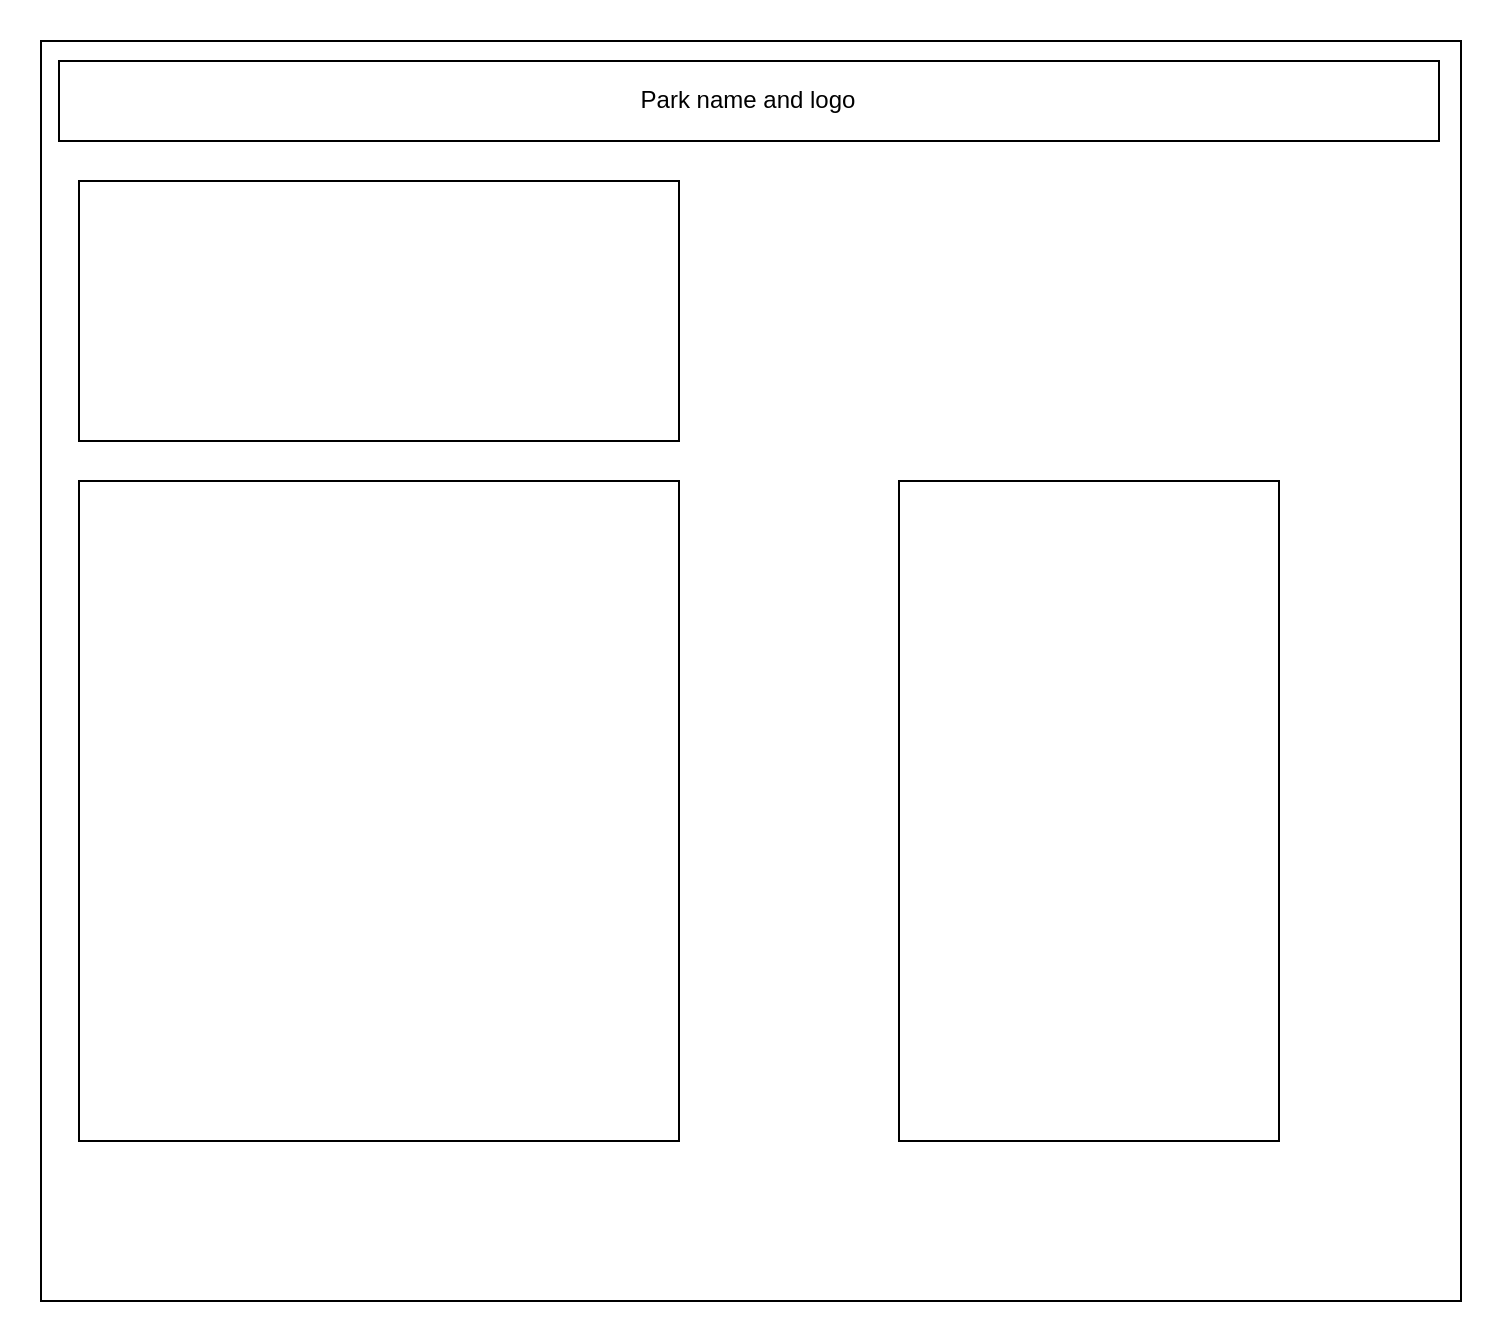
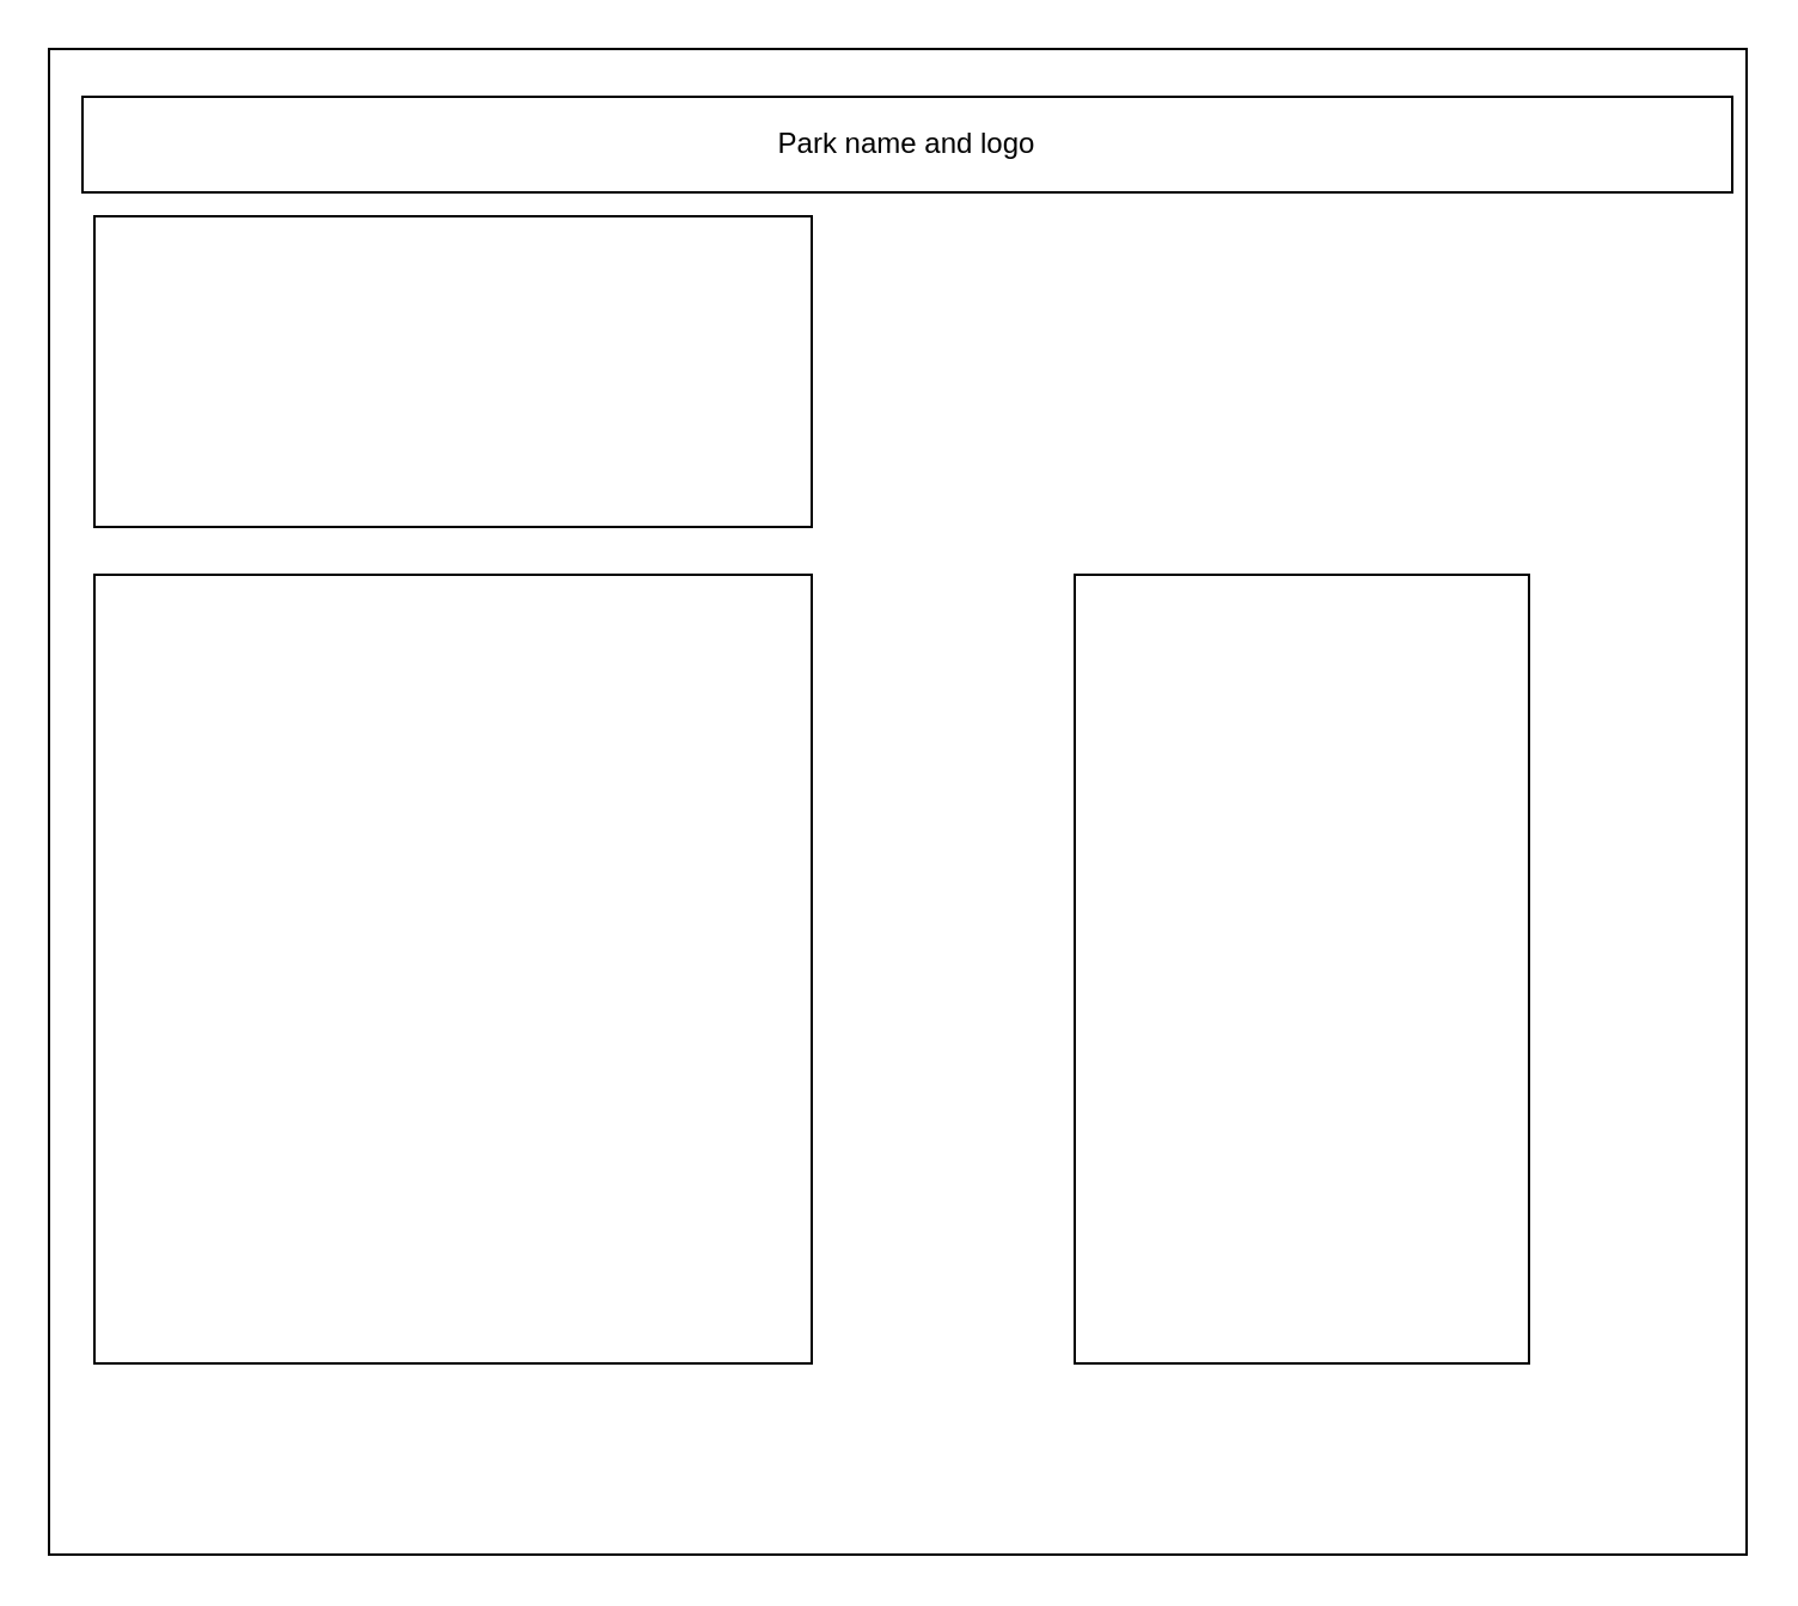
  <mxCell id="0" />
  <mxCell id="1" parent="0" />
  <mxCell id="2" value="" style="whiteSpace=wrap;html=1;" vertex="1" parent="1"><mxGeometry x="20" y="20" width="710" height="630" as="geometry" /></mxCell>
- <mxCell id="3" value="Park name and logo" style="whiteSpace=wrap;html=1;" vertex="1" parent="1"><mxGeometry x="29" y="30" width="690" height="40" as="geometry" /></mxCell>
+ <mxCell id="3" value="Park name and logo" style="whiteSpace=wrap;html=1;" vertex="1" parent="1"><mxGeometry x="34" y="40" width="690" height="40" as="geometry" /></mxCell>
  <mxCell id="4" value="" style="whiteSpace=wrap;html=1;" vertex="1" parent="1"><mxGeometry x="39" y="90" width="300" height="130" as="geometry" /></mxCell>
  <mxCell id="5" value="" style="whiteSpace=wrap;html=1;" vertex="1" parent="1"><mxGeometry x="39" y="240" width="300" height="330" as="geometry" /></mxCell>
  <mxCell id="6" value="" style="whiteSpace=wrap;html=1;" vertex="1" parent="1"><mxGeometry x="449" y="240" width="190" height="330" as="geometry" /></mxCell>
